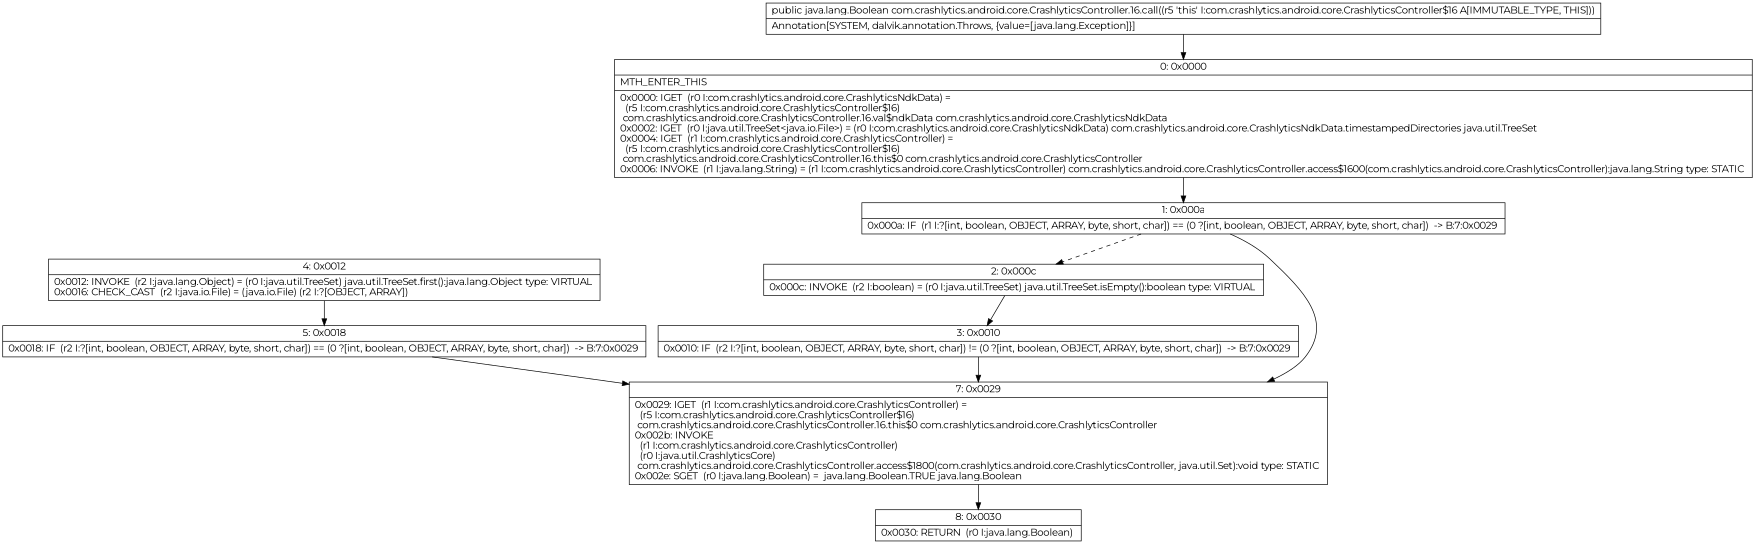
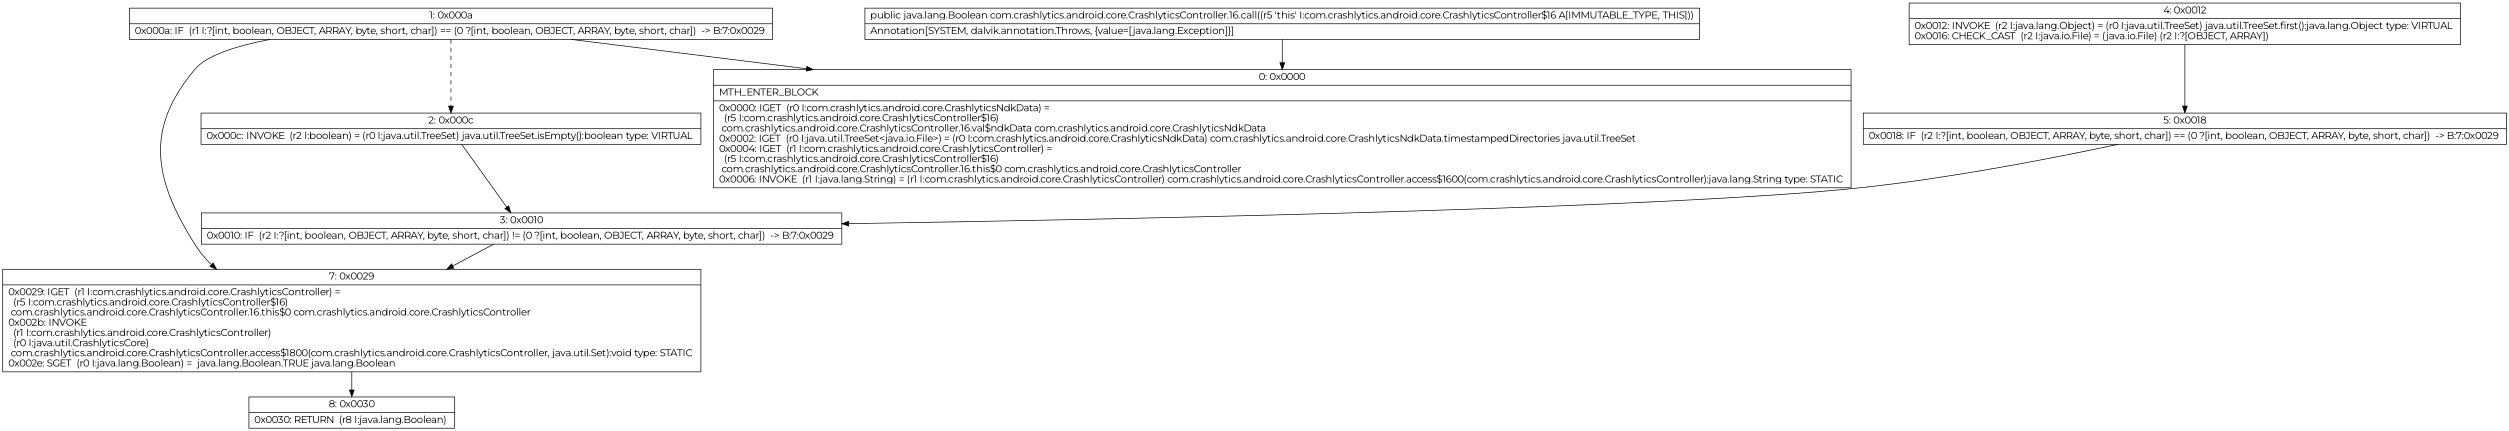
  digraph {
    fontname=Montserrat
    node [fontname=Montserrat shape=record]
    edge [fontname=Montserrat]
-   n1 [label="{0\:\ 0x0000|MTH_ENTER_THIS\l|0x0000: IGET  (r0 I:com.crashlytics.android.core.CrashlyticsNdkData) = \l  (r5 I:com.crashlytics.android.core.CrashlyticsController$16)\l com.crashlytics.android.core.CrashlyticsController.16.val$ndkData com.crashlytics.android.core.CrashlyticsNdkData \l0x0002: IGET  (r0 I:java.util.TreeSet\<java.io.File\>) = (r0 I:com.crashlytics.android.core.CrashlyticsNdkData) com.crashlytics.android.core.CrashlyticsNdkData.timestampedDirectories java.util.TreeSet \l0x0004: IGET  (r1 I:com.crashlytics.android.core.CrashlyticsController) = \l  (r5 I:com.crashlytics.android.core.CrashlyticsController$16)\l com.crashlytics.android.core.CrashlyticsController.16.this$0 com.crashlytics.android.core.CrashlyticsController \l0x0006: INVOKE  (r1 I:java.lang.String) = (r1 I:com.crashlytics.android.core.CrashlyticsController) com.crashlytics.android.core.CrashlyticsController.access$1600(com.crashlytics.android.core.CrashlyticsController):java.lang.String type: STATIC \l}"]
+   n1 [label="{0\:\ 0x0000|MTH_ENTER_BLOCK\l|0x0000: IGET  (r0 I:com.crashlytics.android.core.CrashlyticsNdkData) = \l  (r5 I:com.crashlytics.android.core.CrashlyticsController$16)\l com.crashlytics.android.core.CrashlyticsController.16.val$ndkData com.crashlytics.android.core.CrashlyticsNdkData \l0x0002: IGET  (r0 I:java.util.TreeSet\<java.io.File\>) = (r0 I:com.crashlytics.android.core.CrashlyticsNdkData) com.crashlytics.android.core.CrashlyticsNdkData.timestampedDirectories java.util.TreeSet \l0x0004: IGET  (r1 I:com.crashlytics.android.core.CrashlyticsController) = \l  (r5 I:com.crashlytics.android.core.CrashlyticsController$16)\l com.crashlytics.android.core.CrashlyticsController.16.this$0 com.crashlytics.android.core.CrashlyticsController \l0x0006: INVOKE  (r1 I:java.lang.String) = (r1 I:com.crashlytics.android.core.CrashlyticsController) com.crashlytics.android.core.CrashlyticsController.access$1600(com.crashlytics.android.core.CrashlyticsController):java.lang.String type: STATIC \l}"]
    n2 [label="{1\:\ 0x000a|0x000a: IF  (r1 I:?[int, boolean, OBJECT, ARRAY, byte, short, char]) == (0 ?[int, boolean, OBJECT, ARRAY, byte, short, char])  \-\> B:7:0x0029 \l}"]
    n3 [label="{2\:\ 0x000c|0x000c: INVOKE  (r2 I:boolean) = (r0 I:java.util.TreeSet) java.util.TreeSet.isEmpty():boolean type: VIRTUAL \l}"]
    n4 [label="{7\:\ 0x0029|0x0029: IGET  (r1 I:com.crashlytics.android.core.CrashlyticsController) = \l  (r5 I:com.crashlytics.android.core.CrashlyticsController$16)\l com.crashlytics.android.core.CrashlyticsController.16.this$0 com.crashlytics.android.core.CrashlyticsController \l0x002b: INVOKE  \l  (r1 I:com.crashlytics.android.core.CrashlyticsController)\l  (r0 I:java.util.CrashlyticsCore)\l com.crashlytics.android.core.CrashlyticsController.access$1800(com.crashlytics.android.core.CrashlyticsController, java.util.Set):void type: STATIC \l0x002e: SGET  (r0 I:java.lang.Boolean) =  java.lang.Boolean.TRUE java.lang.Boolean \l}"]
    n5 [label="{3\:\ 0x0010|0x0010: IF  (r2 I:?[int, boolean, OBJECT, ARRAY, byte, short, char]) != (0 ?[int, boolean, OBJECT, ARRAY, byte, short, char])  \-\> B:7:0x0029 \l}"]
-   n6 [label="{8\:\ 0x0030|0x0030: RETURN  (r0 I:java.lang.Boolean) \l}"]
+   n6 [label="{8\:\ 0x0030|0x0030: RETURN  (r8 I:java.lang.Boolean) \l}"]
    n7 [label="{4\:\ 0x0012|0x0012: INVOKE  (r2 I:java.lang.Object) = (r0 I:java.util.TreeSet) java.util.TreeSet.first():java.lang.Object type: VIRTUAL \l0x0016: CHECK_CAST  (r2 I:java.io.File) = (java.io.File) (r2 I:?[OBJECT, ARRAY]) \l}"]
    n8 [label="{5\:\ 0x0018|0x0018: IF  (r2 I:?[int, boolean, OBJECT, ARRAY, byte, short, char]) == (0 ?[int, boolean, OBJECT, ARRAY, byte, short, char])  \-\> B:7:0x0029 \l}"]
    n9 [label="{public java.lang.Boolean com.crashlytics.android.core.CrashlyticsController.16.call((r5 'this' I:com.crashlytics.android.core.CrashlyticsController$16 A[IMMUTABLE_TYPE, THIS]))  | Annotation[SYSTEM, dalvik.annotation.Throws, \{value=[java.lang.Exception]\}]\l}"]
-   n1 -> n2
+   n2 -> n1
    n2 -> n3 [style=dashed]
    n2 -> n4
    n3 -> n5
    n4 -> n6
    n5 -> n4
    n7 -> n8
-   n8 -> n4
+   n8 -> n5
    n9 -> n1
  }
